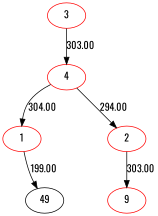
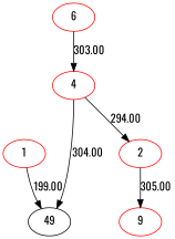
  digraph {
    fontname=Oswald
    node [color=red fontname=Oswald]
    edge [fontname=Oswald]
-   3
+   3 [label=6]
    4
    1
    2
    n5 [color=black label=49]
    n6 [label=9]
    3 -> 4 [label=303.00]
-   4 -> 1 [label=304.00]
+   4 -> n5 [label=304.00]
    4 -> 2 [label=294.00]
    1 -> n5 [label=199.00]
-   2 -> n6 [label=303.00]
+   2 -> n6 [label=305.00]
  }
